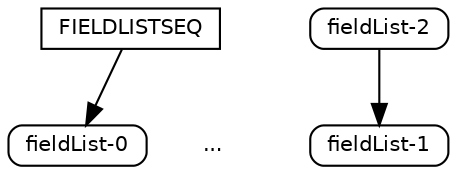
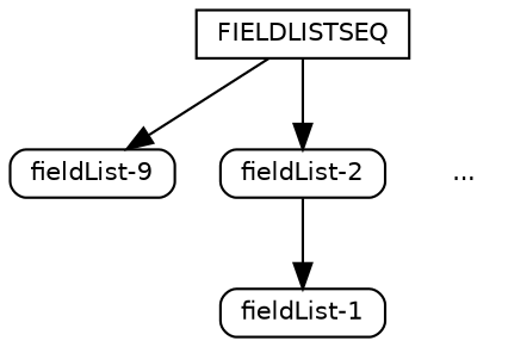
  digraph {
    fontname=helvetica
    nodesep=0.25
    node [fontname=helvetica fontsize=10 shape=box style=rounded]
    edge [arrowhead=normal]
-   n1 [height=0.25 label="fieldList-0"]
+   n1 [height=0.25 label="fieldList-9"]
    n2 [height=0.25 label="fieldList-1"]
    n3 [height=0.25 label="fieldList-2"]
    FIELDLISTSEQ [height=0.25 style=solid]
    n5 [height=0.25 label="..." shape=none style=solid width=0]
    subgraph sub_1 {
      n1
      n2
      n3
    }
    n3 -> n2
    FIELDLISTSEQ -> n1
+   FIELDLISTSEQ -> n3
    FIELDLISTSEQ -> n5 [style=invis]
  }
